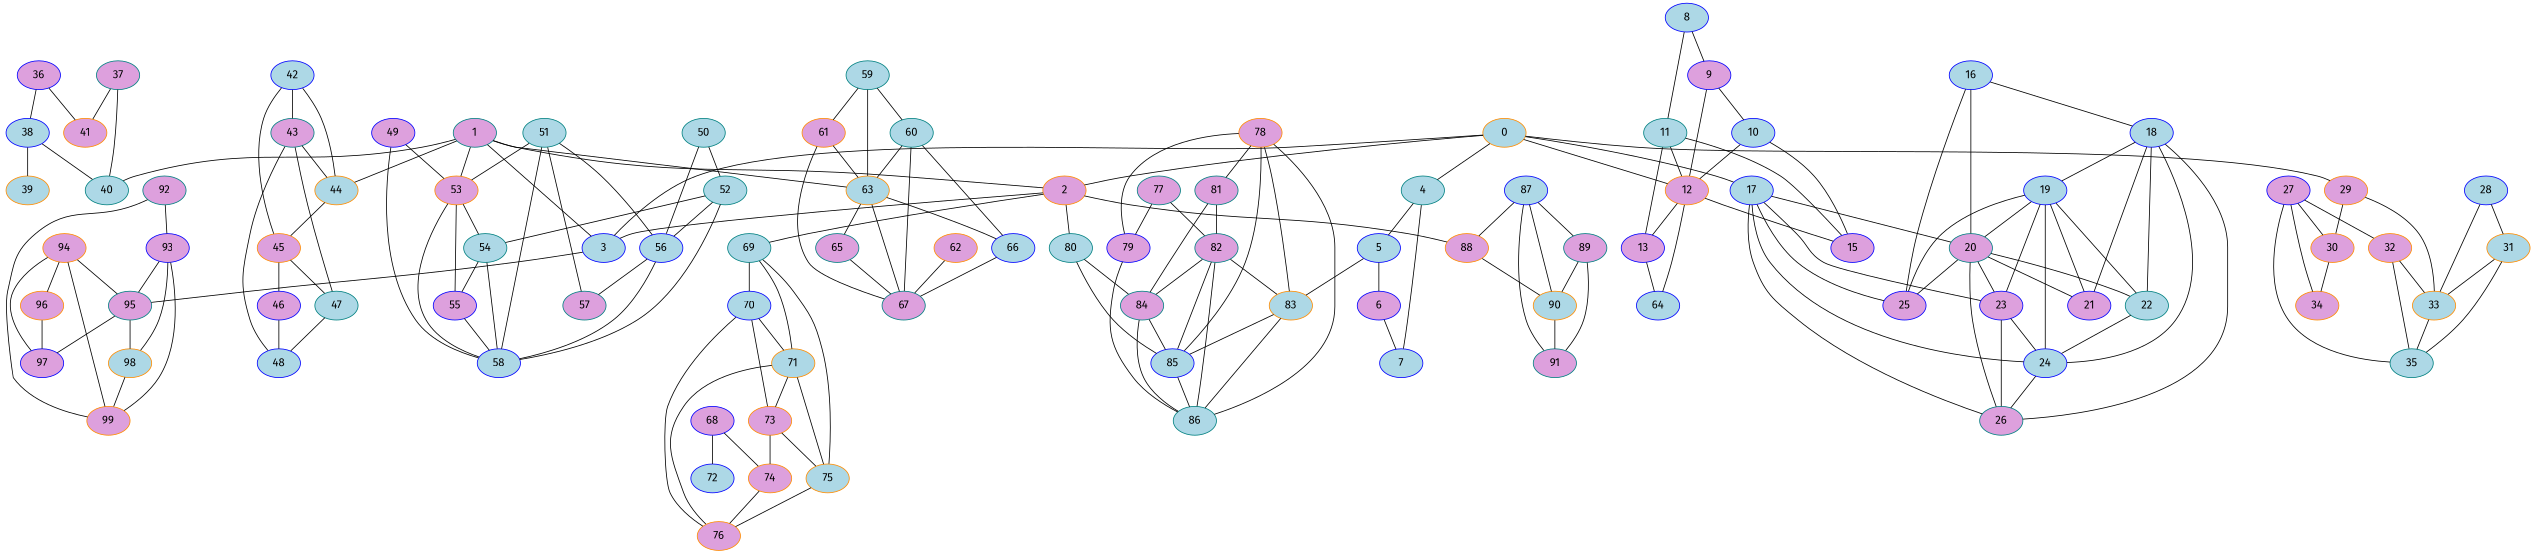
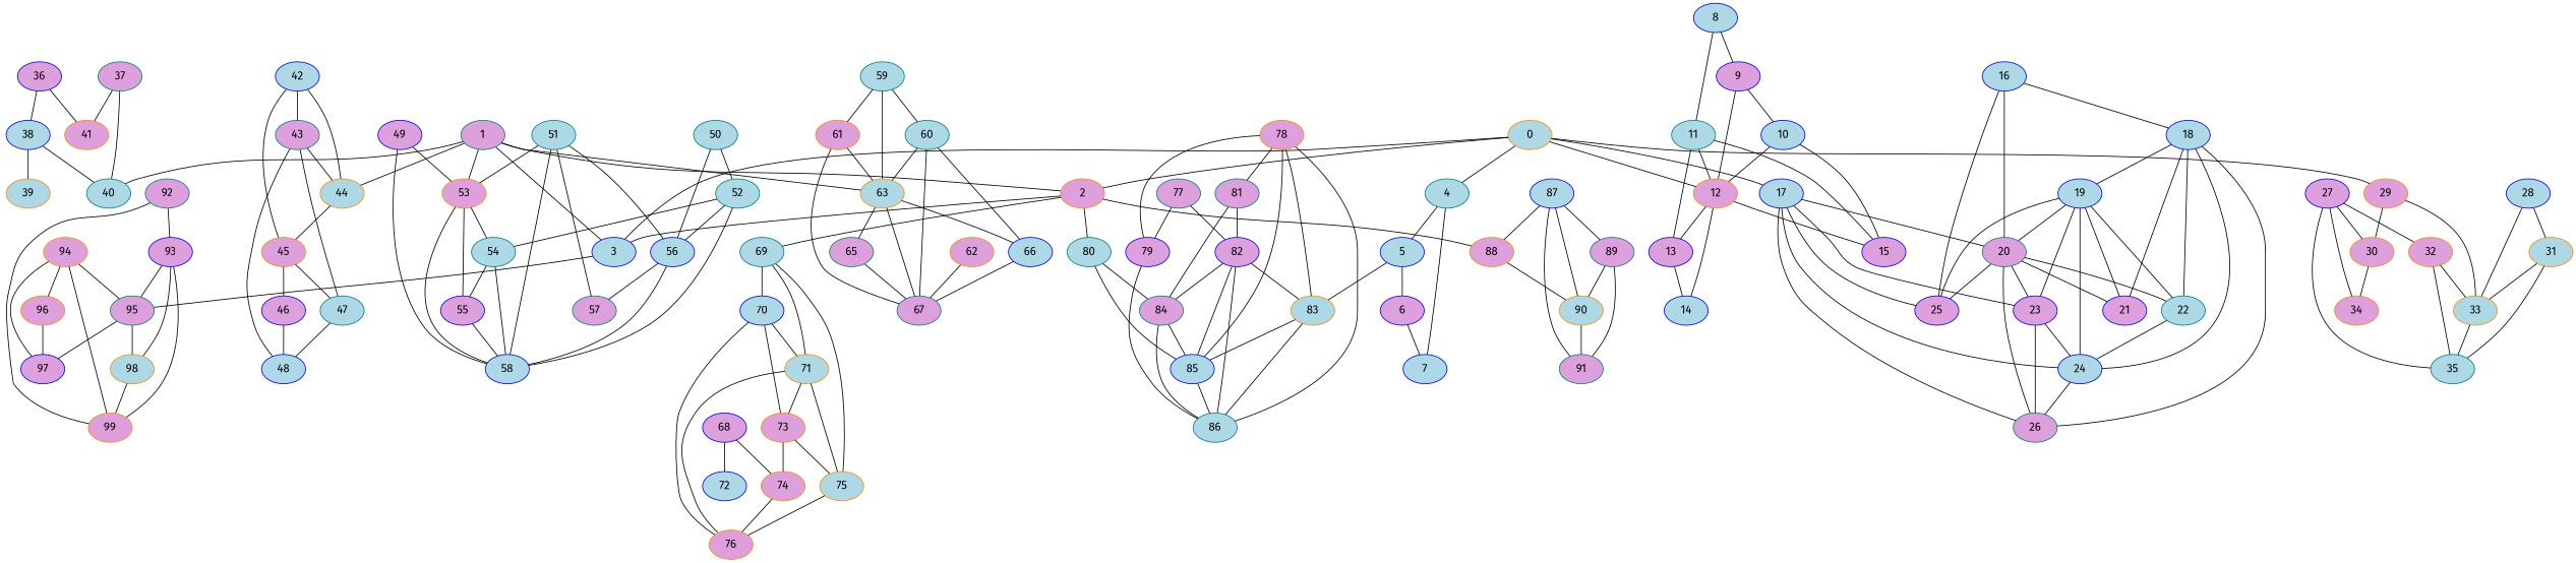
  graph {
    fontname="Fira Sans"
    node [color=blue fillcolor=plum fontname="Fira Sans" style=filled]
    edge [fontname="Fira Sans"]
    0 [color=darkorange fillcolor=lightblue]
    2 [color=darkorange]
    3 [fillcolor=lightblue]
    4 [color=teal fillcolor=lightblue]
    12 [color=darkorange]
    17 [fillcolor=lightblue]
    29 [color=darkorange]
    69 [color=teal fillcolor=lightblue]
    80 [color=teal fillcolor=lightblue]
    88 [color=darkorange]
    95 [color=teal]
    5 [fillcolor=lightblue]
    7 [fillcolor=lightblue]
    15
    13
-   14 [fillcolor=lightblue label=64]
+   14 [fillcolor=lightblue]
    20 [color=teal]
    25
    23
    24 [fillcolor=lightblue]
    26 [color=teal]
    30 [color=darkorange]
    33 [color=darkorange fillcolor=lightblue]
    1 [color=teal]
    40 [color=teal fillcolor=lightblue]
    44 [color=darkorange fillcolor=lightblue]
    53 [color=darkorange]
    63 [color=darkorange fillcolor=lightblue]
    45 [color=darkorange]
    58 [fillcolor=lightblue]
    54 [color=teal fillcolor=lightblue]
    55
    66 [fillcolor=lightblue]
    67 [color=teal]
    65 [color=teal]
    70 [fillcolor=lightblue]
    71 [color=darkorange fillcolor=lightblue]
    75 [color=darkorange fillcolor=lightblue]
    85 [fillcolor=lightblue]
    84 [color=teal]
    90 [color=darkorange fillcolor=lightblue]
    98 [color=darkorange fillcolor=lightblue]
    97
    6
    83 [color=darkorange fillcolor=lightblue]
    8 [fillcolor=lightblue]
    9
    11 [color=teal fillcolor=lightblue]
    10 [fillcolor=lightblue]
    16 [fillcolor=lightblue]
    18 [fillcolor=lightblue]
    19 [fillcolor=lightblue]
    21
    22 [color=teal fillcolor=lightblue]
    27
    32 [color=darkorange]
    34 [color=darkorange]
    35 [color=teal fillcolor=lightblue]
    28 [fillcolor=lightblue]
    31 [color=darkorange fillcolor=lightblue]
    38 [fillcolor=lightblue]
    36
    41 [color=darkorange]
    39 [color=darkorange fillcolor=lightblue]
    37 [color=teal]
    42 [fillcolor=lightblue]
    43 [color=teal]
    47 [color=teal fillcolor=lightblue]
    48 [fillcolor=lightblue]
    46
    49
    50 [color=teal fillcolor=lightblue]
    52 [color=teal fillcolor=lightblue]
    56 [fillcolor=lightblue]
    57 [color=teal]
    51 [color=teal fillcolor=lightblue]
    59 [color=teal fillcolor=lightblue]
    60 [color=teal fillcolor=lightblue]
    61 [color=darkorange]
    62 [color=darkorange]
    72 [fillcolor=lightblue]
    68
    74 [color=darkorange]
    76 [color=darkorange]
    73 [color=darkorange]
    77 [color=teal]
    79
-   82 [color=teal]
+   82
    86 [color=teal fillcolor=lightblue]
    78 [color=darkorange]
    81 [color=teal]
    87 [fillcolor=lightblue]
    89 [color=teal]
    91 [color=teal]
    92 [color=teal]
    93
    99 [color=darkorange]
    94 [color=darkorange]
    96 [color=darkorange]
    0 -- 2
    0 -- 3
    0 -- 4
    0 -- 12
    0 -- 17
    0 -- 29
    2 -- 3
    2 -- 69
    2 -- 80
    2 -- 88
    3 -- 95
    4 -- 5
    4 -- 7
    12 -- 15
    12 -- 13
    12 -- 14
    17 -- 20
    17 -- 25
    17 -- 23
    17 -- 24
    17 -- 26
    29 -- 30
    29 -- 33
    69 -- 70
    69 -- 71
    69 -- 75
    80 -- 85
    80 -- 84
    88 -- 90
    95 -- 98
    95 -- 97
    5 -- 6
    5 -- 83
    13 -- 14
    20 -- 25
    20 -- 23
    20 -- 26
    20 -- 21
    20 -- 22
    23 -- 24
    23 -- 26
    24 -- 26
    30 -- 34
    33 -- 35
    1 -- 2
    1 -- 3
    1 -- 40
    1 -- 44
    1 -- 53
    1 -- 63
    44 -- 45
    53 -- 58
    53 -- 54
    53 -- 55
    63 -- 66
    63 -- 67
    63 -- 65
    45 -- 47
    45 -- 46
    54 -- 58
    54 -- 55
    55 -- 58
    66 -- 67
    65 -- 67
    70 -- 71
    70 -- 76
    70 -- 73
    71 -- 75
    71 -- 76
    71 -- 73
    75 -- 76
    85 -- 86
    84 -- 85
    84 -- 86
    90 -- 91
    98 -- 99
    6 -- 7
    83 -- 85
    83 -- 86
    8 -- 9
    8 -- 11
    9 -- 12
    9 -- 10
    11 -- 12
    11 -- 15
    11 -- 13
    10 -- 12
    10 -- 15
    16 -- 20
    16 -- 25
    16 -- 18
    18 -- 24
    18 -- 26
    18 -- 19
    18 -- 21
    18 -- 22
    19 -- 20
    19 -- 25
    19 -- 23
    19 -- 24
    19 -- 21
    19 -- 22
    22 -- 24
    27 -- 30
    27 -- 32
    27 -- 34
    27 -- 35
    32 -- 33
    32 -- 35
    28 -- 33
    28 -- 31
    31 -- 33
    31 -- 35
    38 -- 40
    38 -- 39
    36 -- 38
    36 -- 41
    37 -- 40
    37 -- 41
    42 -- 44
    42 -- 45
    42 -- 43
    43 -- 44
    43 -- 47
    43 -- 48
    47 -- 48
    46 -- 48
    49 -- 53
    49 -- 58
    50 -- 52
    50 -- 56
    52 -- 58
    52 -- 54
    52 -- 56
    56 -- 58
    56 -- 57
    51 -- 53
    51 -- 58
    51 -- 56
    51 -- 57
    59 -- 63
    59 -- 60
    59 -- 61
    60 -- 63
    60 -- 66
    60 -- 67
    61 -- 63
    61 -- 67
    62 -- 67
    68 -- 72
    68 -- 74
    74 -- 76
    73 -- 75
    73 -- 74
    77 -- 79
    77 -- 82
    79 -- 86
    82 -- 85
    82 -- 84
    82 -- 83
    82 -- 86
    78 -- 85
    78 -- 83
    78 -- 79
    78 -- 86
    78 -- 81
    81 -- 84
    81 -- 82
    87 -- 88
    87 -- 90
    87 -- 89
    87 -- 91
    89 -- 90
    89 -- 91
    92 -- 93
    92 -- 99
    93 -- 95
    93 -- 98
    93 -- 99
    94 -- 95
    94 -- 97
    94 -- 99
    94 -- 96
    96 -- 97
  }
